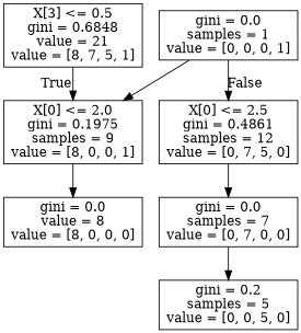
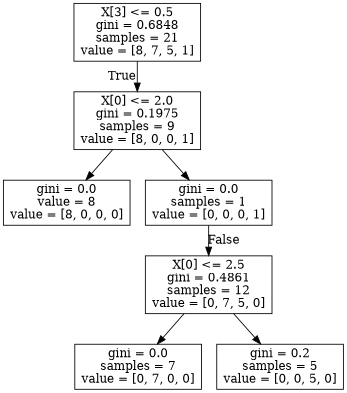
  digraph {
    node [shape=box]
-   n1 [label="X[3] <= 0.5\ngini = 0.6848\nvalue = 21\nvalue = [8, 7, 5, 1]"]
+   n1 [label="X[3] <= 0.5\ngini = 0.6848\nsamples = 21\nvalue = [8, 7, 5, 1]"]
    n2 [label="X[0] <= 2.0\ngini = 0.1975\nsamples = 9\nvalue = [8, 0, 0, 1]"]
    n3 [label="gini = 0.0\nvalue = 8\nvalue = [8, 0, 0, 0]"]
    n4 [label="gini = 0.0\nsamples = 1\nvalue = [0, 0, 0, 1]"]
    n5 [label="X[0] <= 2.5\ngini = 0.4861\nsamples = 12\nvalue = [0, 7, 5, 0]"]
    n6 [label="gini = 0.0\nsamples = 7\nvalue = [0, 7, 0, 0]"]
    n7 [label="gini = 0.2\nsamples = 5\nvalue = [0, 0, 5, 0]"]
    n1 -> n2 [headlabel=True labelangle=45 labeldistance=2.5]
    n2 -> n3
-   n4 -> n2
+   n2 -> n4
    n4 -> n5 [headlabel=False labelangle=-45 labeldistance=2.5]
    n5 -> n6
-   n6 -> n7
+   n5 -> n7
  }
